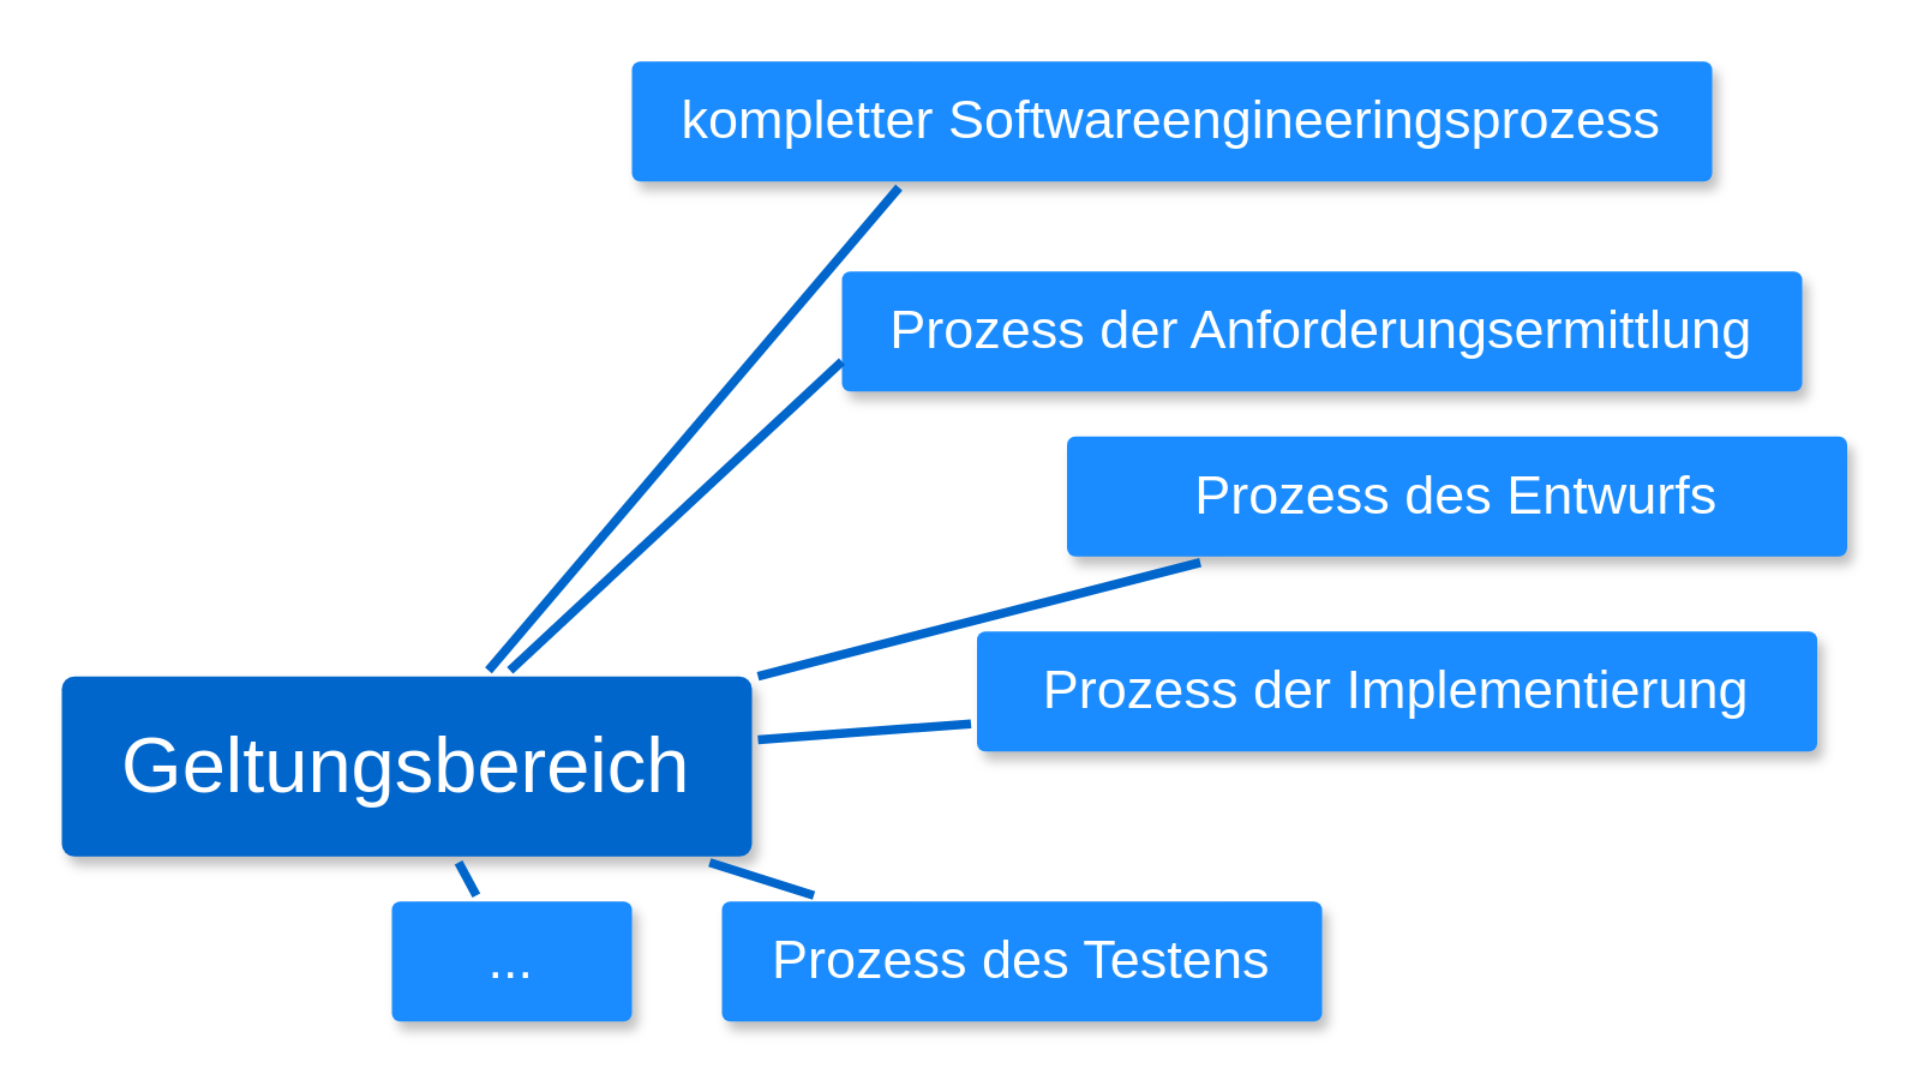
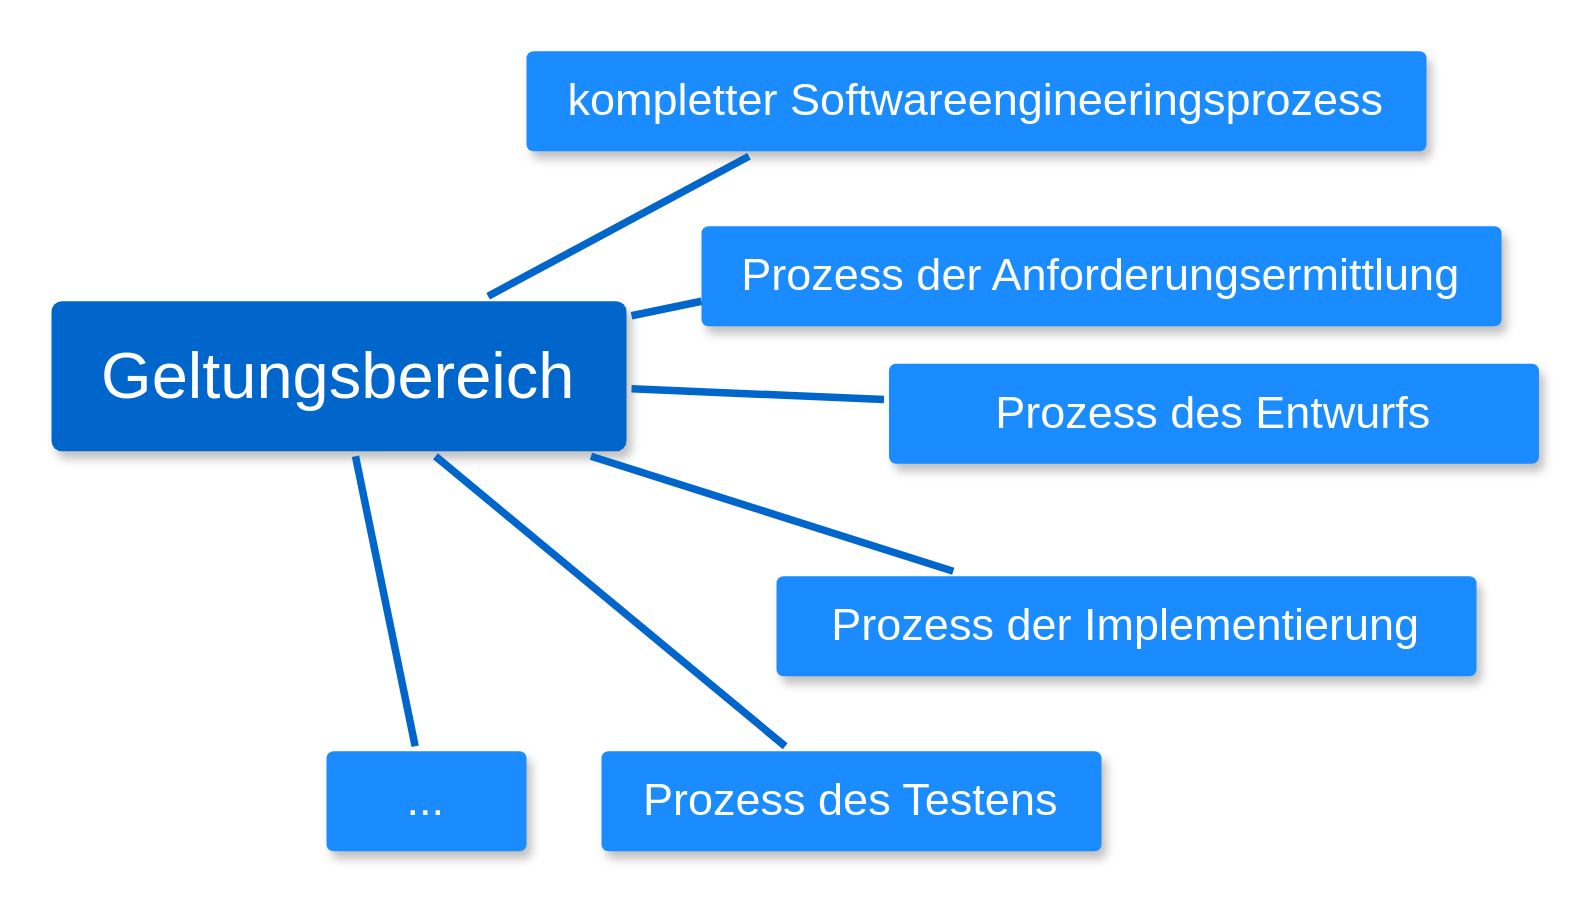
  <mxCell id="0" />
  <mxCell id="1" parent="0" />
- <mxCell id="2" value="Prozess der Implementierung" style="rounded=1;whiteSpace=wrap;html=1;shadow=1;labelBackgroundColor=none;strokeColor=none;strokeWidth=3;fillColor=#1a8cff;fontFamily=Helvetica;fontSize=18;fontColor=#FFFFFF;align=center;spacing=5;fontStyle=0;arcSize=7;perimeterSpacing=2;gradientColor=none;gradientDirection=south;fillStyle=auto;" vertex="1" parent="1"><mxGeometry x="325" y="210" width="280" height="40" as="geometry" /></mxCell>
+ <mxCell id="2" value="Prozess der Implementierung" style="rounded=1;whiteSpace=wrap;html=1;shadow=1;labelBackgroundColor=none;strokeColor=none;strokeWidth=3;fillColor=#1a8cff;fontFamily=Helvetica;fontSize=18;fontColor=#FFFFFF;align=center;spacing=5;fontStyle=0;arcSize=7;perimeterSpacing=2;gradientColor=none;gradientDirection=south;fillStyle=auto;" vertex="1" parent="1"><mxGeometry x="310" y="230" width="280" height="40" as="geometry" /></mxCell>
  <mxCell id="3" value="Prozess des Entwurfs" style="rounded=1;whiteSpace=wrap;html=1;shadow=1;labelBackgroundColor=none;strokeColor=none;strokeWidth=3;fillColor=#1a8cff;fontFamily=Helvetica;fontSize=18;fontColor=#FFFFFF;align=center;spacing=5;fontStyle=0;arcSize=7;perimeterSpacing=2;gradientColor=none;gradientDirection=south;fillStyle=auto;" vertex="1" parent="1"><mxGeometry x="355" y="145" width="260" height="40" as="geometry" /></mxCell>
  <mxCell id="4" value="Prozess der Anforderungsermittlung" style="rounded=1;whiteSpace=wrap;html=1;shadow=1;labelBackgroundColor=none;strokeColor=none;strokeWidth=3;fillColor=#1a8cff;fontFamily=Helvetica;fontSize=18;fontColor=#FFFFFF;align=center;spacing=5;fontStyle=0;arcSize=7;perimeterSpacing=2;gradientColor=none;gradientDirection=south;fillStyle=auto;" vertex="1" parent="1"><mxGeometry x="280" y="90" width="320" height="40" as="geometry" /></mxCell>
  <mxCell id="5" value="kompletter Softwareengineeringsprozess" style="rounded=1;whiteSpace=wrap;html=1;shadow=1;labelBackgroundColor=none;strokeColor=none;strokeWidth=3;fillColor=#1a8cff;fontFamily=Helvetica;fontSize=18;fontColor=#FFFFFF;align=center;spacing=5;fontStyle=0;arcSize=7;perimeterSpacing=2;gradientColor=none;gradientDirection=south;fillStyle=auto;" vertex="1" parent="1"><mxGeometry x="210" y="20" width="360" height="40" as="geometry" /></mxCell>
  <mxCell id="6" value="Prozess des Testens" style="rounded=1;whiteSpace=wrap;html=1;shadow=1;labelBackgroundColor=none;strokeColor=none;strokeWidth=3;fillColor=#1a8cff;fontFamily=Helvetica;fontSize=18;fontColor=#FFFFFF;align=center;spacing=5;fontStyle=0;arcSize=7;perimeterSpacing=2;gradientColor=none;gradientDirection=south;fillStyle=auto;" vertex="1" parent="1"><mxGeometry x="240" y="300" width="200" height="40" as="geometry" /></mxCell>
  <mxCell id="7" value="..." style="rounded=1;whiteSpace=wrap;html=1;shadow=1;labelBackgroundColor=none;strokeColor=none;strokeWidth=3;fillColor=#1a8cff;fontFamily=Helvetica;fontSize=18;fontColor=#FFFFFF;align=center;spacing=5;fontStyle=0;arcSize=7;perimeterSpacing=2;gradientColor=none;gradientDirection=south;fillStyle=auto;" vertex="1" parent="1"><mxGeometry x="130" y="300" width="80" height="40" as="geometry" /></mxCell>
- <mxCell id="8" value="Geltungsbereich" style="rounded=1;whiteSpace=wrap;html=1;shadow=1;labelBackgroundColor=none;strokeColor=none;strokeWidth=3;fillColor=#0066CC;fontFamily=Helvetica;fontSize=26;fontColor=#FFFFFF;align=center;spacing=5;fontStyle=0;arcSize=7;perimeterSpacing=2;" vertex="1" parent="1"><mxGeometry x="20" y="225" width="230" height="60" as="geometry" /></mxCell>
+ <mxCell id="8" value="Geltungsbereich" style="rounded=1;whiteSpace=wrap;html=1;shadow=1;labelBackgroundColor=none;strokeColor=none;strokeWidth=3;fillColor=#0066CC;fontFamily=Helvetica;fontSize=26;fontColor=#FFFFFF;align=center;spacing=5;fontStyle=0;arcSize=7;perimeterSpacing=2;" vertex="1" parent="1"><mxGeometry x="20" y="120" width="230" height="60" as="geometry" /></mxCell>
  <mxCell id="9" value="" style="edgeStyle=none;rounded=1;jumpStyle=none;html=1;shadow=0;labelBackgroundColor=none;startArrow=none;startFill=0;jettySize=auto;orthogonalLoop=1;strokeColor=#0066CC;strokeWidth=3;fontFamily=Helvetica;fontSize=14;fontColor=#FFFFFF;spacing=5;fontStyle=1;fillColor=#b0e3e6;endArrow=none;endFill=0;" edge="1" parent="1" source="8" target="2"><mxGeometry relative="1" as="geometry" /></mxCell>
  <mxCell id="10" value="" style="edgeStyle=none;rounded=1;jumpStyle=none;html=1;shadow=0;labelBackgroundColor=none;startArrow=none;startFill=0;jettySize=auto;orthogonalLoop=1;strokeColor=#0066CC;strokeWidth=3;fontFamily=Helvetica;fontSize=14;fontColor=#FFFFFF;spacing=5;fontStyle=1;fillColor=#b0e3e6;endArrow=none;endFill=0;" edge="1" parent="1" source="8" target="3"><mxGeometry relative="1" as="geometry" /></mxCell>
  <mxCell id="11" value="" style="edgeStyle=none;rounded=1;jumpStyle=none;html=1;shadow=0;labelBackgroundColor=none;startArrow=none;startFill=0;jettySize=auto;orthogonalLoop=1;strokeColor=#0066CC;strokeWidth=3;fontFamily=Helvetica;fontSize=14;fontColor=#FFFFFF;spacing=5;fontStyle=1;fillColor=#b0e3e6;endArrow=none;endFill=0;" edge="1" parent="1" source="8"><mxGeometry relative="1" as="geometry"><mxPoint x="280" y="120" as="targetPoint" /></mxGeometry></mxCell>
  <mxCell id="12" value="" style="edgeStyle=none;rounded=1;jumpStyle=none;html=1;shadow=0;labelBackgroundColor=none;startArrow=none;startFill=0;jettySize=auto;orthogonalLoop=1;strokeColor=#0066CC;strokeWidth=3;fontFamily=Helvetica;fontSize=14;fontColor=#FFFFFF;spacing=5;fontStyle=1;fillColor=#b0e3e6;endArrow=none;endFill=0;" edge="1" parent="1" source="8" target="6"><mxGeometry relative="1" as="geometry"><mxPoint x="272" y="233" as="sourcePoint" /></mxGeometry></mxCell>
  <mxCell id="13" value="" style="edgeStyle=none;rounded=1;jumpStyle=none;html=1;shadow=0;labelBackgroundColor=none;startArrow=none;startFill=0;jettySize=auto;orthogonalLoop=1;strokeColor=#0066CC;strokeWidth=3;fontFamily=Helvetica;fontSize=14;fontColor=#FFFFFF;spacing=5;fontStyle=1;fillColor=#b0e3e6;endArrow=none;endFill=0;" edge="1" parent="1" source="8" target="7"><mxGeometry relative="1" as="geometry"><mxPoint x="240" y="303" as="sourcePoint" /></mxGeometry></mxCell>
  <mxCell id="14" value="" style="edgeStyle=none;rounded=1;jumpStyle=none;html=1;shadow=0;labelBackgroundColor=none;startArrow=none;startFill=0;jettySize=auto;orthogonalLoop=1;strokeColor=#0066CC;strokeWidth=3;fontFamily=Helvetica;fontSize=14;fontColor=#FFFFFF;spacing=5;fontStyle=1;fillColor=#b0e3e6;endArrow=none;endFill=0;entryX=0.25;entryY=1;entryDx=0;entryDy=0;" edge="1" parent="1" source="8" target="5"><mxGeometry relative="1" as="geometry"><mxPoint x="203" y="120" as="sourcePoint" /><mxPoint x="340" y="70" as="targetPoint" /></mxGeometry></mxCell>
